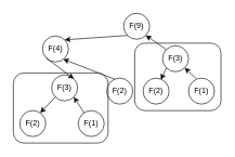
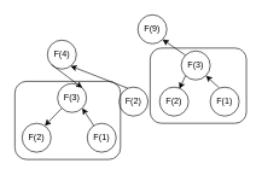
  <mxCell id="0" />
  <mxCell id="1" parent="0" />
  <mxCell id="2" value="F(9)" style="ellipse;whiteSpace=wrap;html=1;aspect=fixed;" vertex="1" parent="1"><mxGeometry x="190" y="20" width="40" height="40" as="geometry" /></mxCell>
  <mxCell id="3" value="F(4)" style="ellipse;whiteSpace=wrap;html=1;aspect=fixed;" vertex="1" parent="1"><mxGeometry x="65" y="55" width="40" height="40" as="geometry" /></mxCell>
  <mxCell id="4" value="F(3)" style="ellipse;whiteSpace=wrap;html=1;aspect=fixed;" vertex="1" parent="1"><mxGeometry x="250" y="70" width="40" height="40" as="geometry" /></mxCell>
  <mxCell id="5" value="F(3)" style="ellipse;whiteSpace=wrap;html=1;aspect=fixed;" vertex="1" parent="1"><mxGeometry x="79" y="115" width="40" height="40" as="geometry" /></mxCell>
  <mxCell id="6" value="F(2)" style="ellipse;whiteSpace=wrap;html=1;aspect=fixed;" vertex="1" parent="1"><mxGeometry x="164" y="120" width="40" height="40" as="geometry" /></mxCell>
  <mxCell id="7" value="F(2)" style="ellipse;whiteSpace=wrap;html=1;aspect=fixed;" vertex="1" parent="1"><mxGeometry x="30" y="170" width="40" height="40" as="geometry" /></mxCell>
  <mxCell id="8" value="F(1)" style="ellipse;whiteSpace=wrap;html=1;aspect=fixed;" vertex="1" parent="1"><mxGeometry x="120" y="170" width="40" height="40" as="geometry" /></mxCell>
  <mxCell id="9" value="F(1)" style="ellipse;whiteSpace=wrap;html=1;aspect=fixed;" vertex="1" parent="1"><mxGeometry x="290" y="120" width="40" height="40" as="geometry" /></mxCell>
  <mxCell id="10" value="F(2)" style="ellipse;whiteSpace=wrap;html=1;aspect=fixed;" vertex="1" parent="1"><mxGeometry x="220" y="120" width="40" height="40" as="geometry" /></mxCell>
- <mxCell id="11" value="" style="endArrow=classic;html=1;rounded=0;exitX=0;exitY=1;exitDx=0;exitDy=0;entryX=1;entryY=0;entryDx=0;entryDy=0;" edge="1" parent="1" source="2" target="3"><mxGeometry width="50" height="50" relative="1" as="geometry"><mxPoint x="140" y="110" as="sourcePoint" /><mxPoint x="130" y="40" as="targetPoint" /></mxGeometry></mxCell>
  <mxCell id="12" value="" style="endArrow=classic;html=1;rounded=0;exitX=0;exitY=1;exitDx=0;exitDy=0;entryX=1;entryY=0;entryDx=0;entryDy=0;" edge="1" parent="1" source="3" target="5"><mxGeometry width="50" height="50" relative="1" as="geometry"><mxPoint x="142" y="100" as="sourcePoint" /><mxPoint x="110" y="120" as="targetPoint" /></mxGeometry></mxCell>
  <mxCell id="13" value="" style="endArrow=classic;html=1;rounded=0;exitX=0;exitY=1;exitDx=0;exitDy=0;entryX=0.785;entryY=0.084;entryDx=0;entryDy=0;entryPerimeter=0;" edge="1" parent="1" source="5" target="7"><mxGeometry width="50" height="50" relative="1" as="geometry"><mxPoint x="70" y="138" as="sourcePoint" /><mxPoint x="48" y="160" as="targetPoint" /></mxGeometry></mxCell>
  <mxCell id="14" value="" style="endArrow=classic;html=1;rounded=0;entryX=1;entryY=1;entryDx=0;entryDy=0;" edge="1" parent="1" source="8" target="5"><mxGeometry width="50" height="50" relative="1" as="geometry"><mxPoint x="130" y="120" as="sourcePoint" /><mxPoint x="180" y="70" as="targetPoint" /></mxGeometry></mxCell>
  <mxCell id="15" value="" style="endArrow=classic;html=1;rounded=0;exitX=0.303;exitY=0.04;exitDx=0;exitDy=0;entryX=0.8;entryY=0.895;entryDx=0;entryDy=0;exitPerimeter=0;entryPerimeter=0;" edge="1" parent="1" source="6" target="3"><mxGeometry width="50" height="50" relative="1" as="geometry"><mxPoint x="146" y="114" as="sourcePoint" /><mxPoint x="124" y="136" as="targetPoint" /></mxGeometry></mxCell>
  <mxCell id="16" value="" style="endArrow=classic;html=1;rounded=0;entryX=1;entryY=1;entryDx=0;entryDy=0;exitX=0;exitY=0;exitDx=0;exitDy=0;" edge="1" parent="1" source="4" target="2"><mxGeometry width="50" height="50" relative="1" as="geometry"><mxPoint x="150" y="110" as="sourcePoint" /><mxPoint x="200" y="60" as="targetPoint" /></mxGeometry></mxCell>
  <mxCell id="17" value="" style="endArrow=classic;html=1;rounded=0;entryX=0.684;entryY=0.054;entryDx=0;entryDy=0;entryPerimeter=0;exitX=0;exitY=1;exitDx=0;exitDy=0;" edge="1" parent="1" source="4" target="10"><mxGeometry width="50" height="50" relative="1" as="geometry"><mxPoint x="150" y="110" as="sourcePoint" /><mxPoint x="200" y="60" as="targetPoint" /></mxGeometry></mxCell>
  <mxCell id="18" value="" style="endArrow=classic;html=1;rounded=0;entryX=1;entryY=1;entryDx=0;entryDy=0;exitX=0.298;exitY=0.017;exitDx=0;exitDy=0;exitPerimeter=0;" edge="1" parent="1" source="9" target="4"><mxGeometry width="50" height="50" relative="1" as="geometry"><mxPoint x="150" y="110" as="sourcePoint" /><mxPoint x="200" y="60" as="targetPoint" /></mxGeometry></mxCell>
  <mxCell id="19" value="" style="rounded=1;whiteSpace=wrap;html=1;fillColor=none;" vertex="1" parent="1"><mxGeometry x="20" y="112" width="146" height="108" as="geometry" /></mxCell>
  <mxCell id="20" value="" style="rounded=1;whiteSpace=wrap;html=1;fillColor=none;" vertex="1" parent="1"><mxGeometry x="207" y="66" width="133" height="104" as="geometry" /></mxCell>
